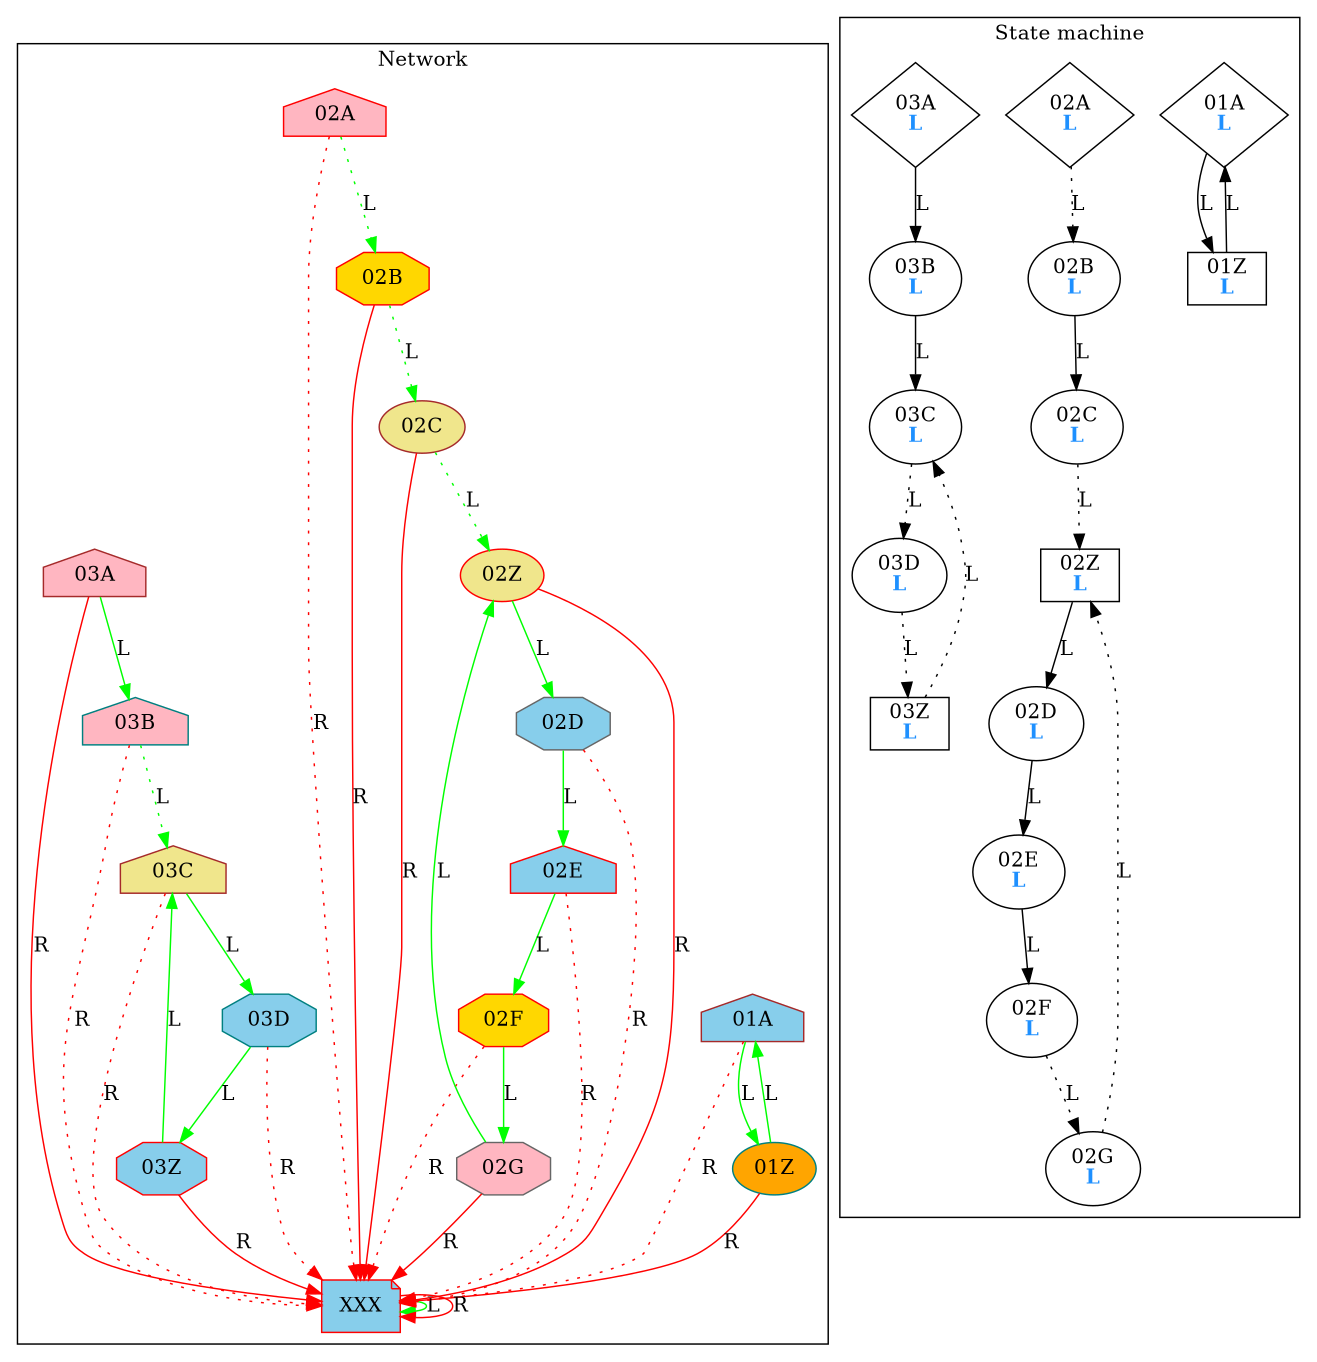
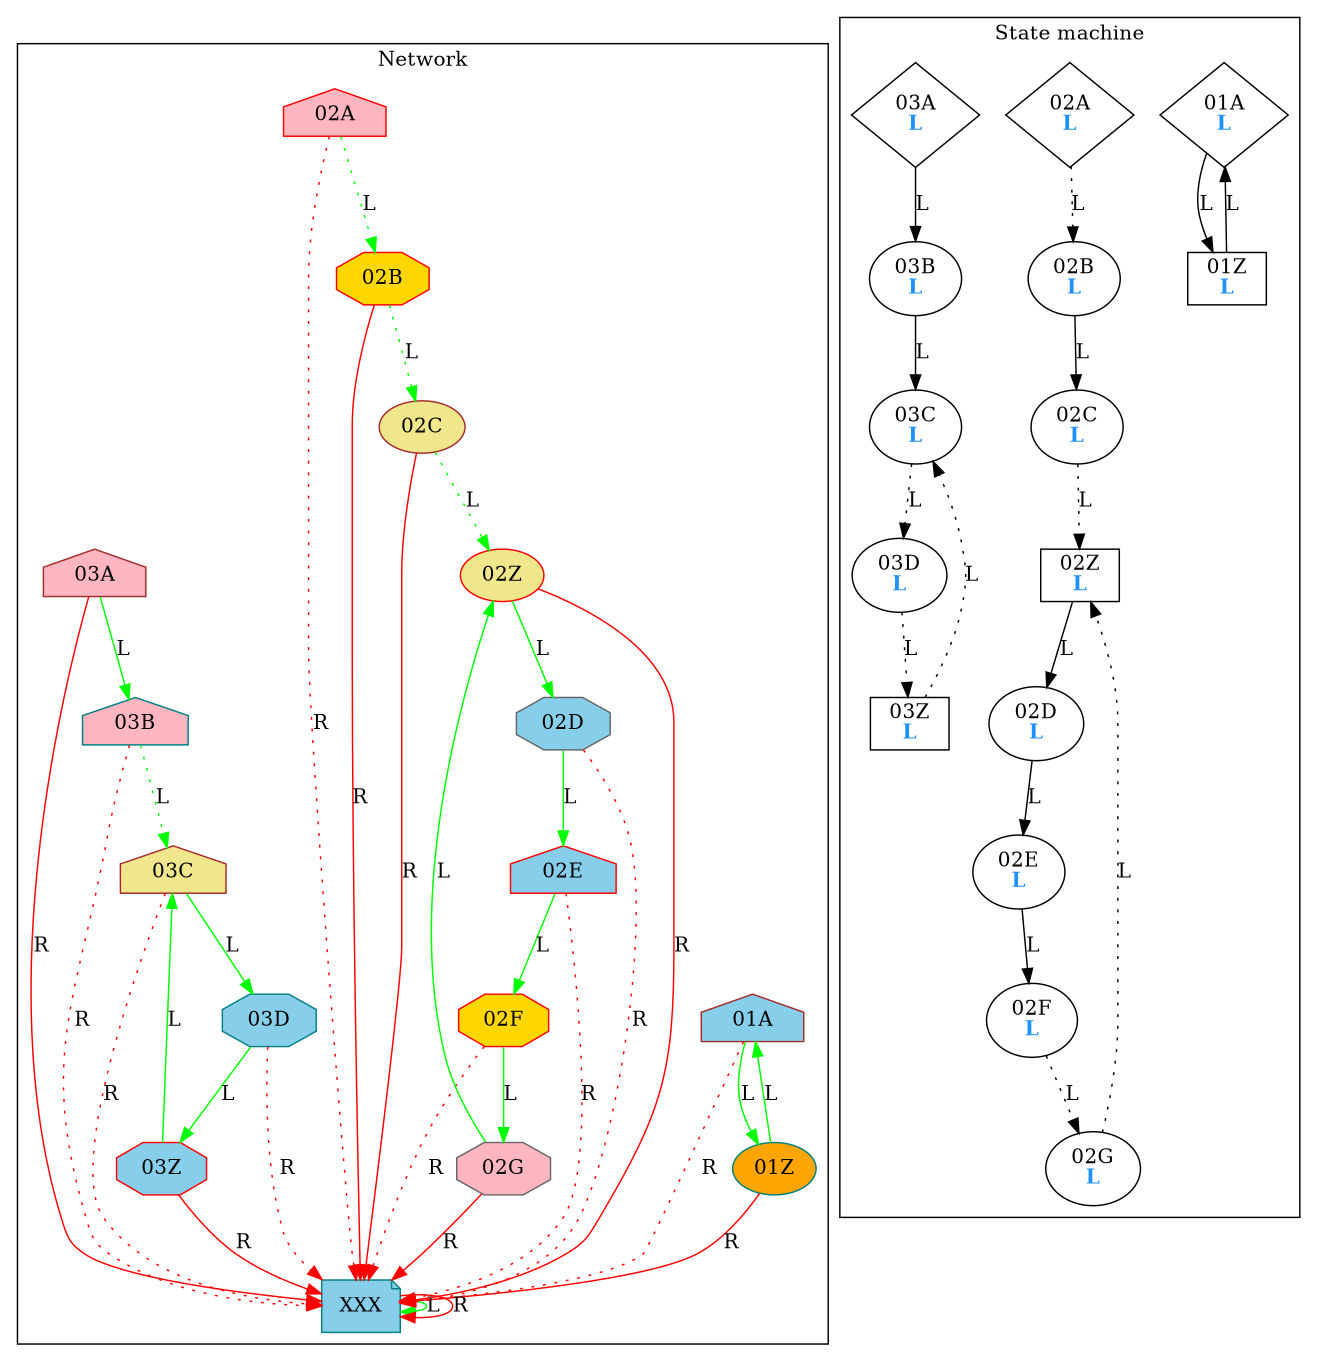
  digraph {
    node [shape=ellipse style=filled]
    edge [color=green style=solid]
    n1 [label="01A" shape=house fillcolor=skyblue color=brown]
    n2 [label="01Z" fillcolor=orange color=teal]
-   n3 [label=XXX shape=note fillcolor=skyblue color=red]
+   n3 [label=XXX shape=note fillcolor=skyblue color=teal]
    n4 [label="02A" shape=house fillcolor=lightpink color=red]
    n5 [label="02B" shape=octagon fillcolor=gold color=red]
    n6 [label="02C" fillcolor=khaki color=brown]
    n7 [label="02Z" fillcolor=khaki color=red]
    n8 [label="02D" shape=octagon fillcolor=skyblue color=gray40]
    n9 [label="02E" shape=house fillcolor=skyblue color=red]
    n10 [label="02F" shape=octagon fillcolor=gold color=red]
    n11 [label="02G" shape=octagon fillcolor=lightpink color=gray40]
    n12 [label="03A" shape=house fillcolor=lightpink color=brown]
    n13 [label="03B" shape=house fillcolor=lightpink color=teal]
    n14 [label="03C" shape=house fillcolor=khaki color=brown]
    n15 [label="03D" shape=octagon fillcolor=skyblue color=teal]
    n16 [label="03Z" shape=octagon fillcolor=skyblue color=red]
    n17 [label=<01A<br/><font color="dodgerblue"><b>L</b></font>> shape=diamond style=""]
    n18 [label=<01Z<br/><font color="dodgerblue"><b>L</b></font>> shape=rect style=""]
    n19 [label=<02A<br/><font color="dodgerblue"><b>L</b></font>> shape=diamond style=""]
    n20 [label=<02B<br/><font color="dodgerblue"><b>L</b></font>> style=""]
    n21 [label=<02C<br/><font color="dodgerblue"><b>L</b></font>> style=""]
    n22 [label=<02Z<br/><font color="dodgerblue"><b>L</b></font>> shape=rect style=""]
    n23 [label=<02D<br/><font color="dodgerblue"><b>L</b></font>> style=""]
    n24 [label=<02E<br/><font color="dodgerblue"><b>L</b></font>> style=""]
    n25 [label=<02F<br/><font color="dodgerblue"><b>L</b></font>> style=""]
    n26 [label=<02G<br/><font color="dodgerblue"><b>L</b></font>> style=""]
    n27 [label=<03A<br/><font color="dodgerblue"><b>L</b></font>> shape=diamond style=""]
    n28 [label=<03B<br/><font color="dodgerblue"><b>L</b></font>> style=""]
    n29 [label=<03C<br/><font color="dodgerblue"><b>L</b></font>> style=""]
    n30 [label=<03D<br/><font color="dodgerblue"><b>L</b></font>> style=""]
    n31 [label=<03Z<br/><font color="dodgerblue"><b>L</b></font>> shape=rect style=""]
    subgraph cluster_1 {
      color=black
      label=Network
      n1
      n2
      n3
      n4
      n5
      n6
      n7
      n8
      n9
      n10
      n11
      n12
      n13
      n14
      n15
      n16
    }
    subgraph cluster_2 {
      color=black
      label="State machine"
      n17
      n18
      n19
      n20
      n21
      n22
      n23
      n24
      n25
      n26
      n27
      n28
      n29
      n30
      n31
    }
    n1 -> n2 [label=L]
    n1 -> n3 [color=red label=R style=dotted]
    n2 -> n1 [label=L]
    n2 -> n3 [color=red label=R]
    n3 -> n3 [label=L]
    n3 -> n3 [color=red label=R]
    n4 -> n3 [color=red label=R style=dotted]
    n4 -> n5 [label=L style=dotted]
    n5 -> n3 [color=red label=R]
    n5 -> n6 [label=L style=dotted]
    n6 -> n3 [color=red label=R]
    n6 -> n7 [label=L style=dotted]
    n7 -> n3 [color=red label=R]
    n7 -> n8 [label=L]
    n8 -> n3 [color=red label=R style=dotted]
    n8 -> n9 [label=L]
    n9 -> n3 [color=red label=R style=dotted]
    n9 -> n10 [label=L]
    n10 -> n3 [color=red label=R style=dotted]
    n10 -> n11 [label=L]
    n11 -> n3 [color=red label=R]
    n11 -> n7 [label=L]
    n12 -> n3 [color=red label=R]
    n12 -> n13 [label=L]
    n13 -> n3 [color=red label=R style=dotted]
    n13 -> n14 [label=L style=dotted]
    n14 -> n3 [color=red label=R style=dotted]
    n14 -> n15 [label=L]
    n15 -> n3 [color=red label=R style=dotted]
    n15 -> n16 [label=L]
    n16 -> n3 [color=red label=R]
    n16 -> n14 [label=L]
    n17 -> n18 [label=L color=""]
    n18 -> n17 [label=L color=""]
    n19 -> n20 [label=L style=dotted color=""]
    n20 -> n21 [label=L color=""]
    n21 -> n22 [label=L style=dotted color=""]
    n22 -> n23 [label=L color=""]
    n23 -> n24 [label=L color=""]
    n24 -> n25 [label=L color=""]
    n25 -> n26 [label=L style=dotted color=""]
    n26 -> n22 [label=L style=dotted color=""]
    n27 -> n28 [label=L color=""]
    n28 -> n29 [label=L color=""]
    n29 -> n30 [label=L style=dotted color=""]
    n30 -> n31 [label=L style=dotted color=""]
    n31 -> n29 [label=L style=dotted color=""]
  }
